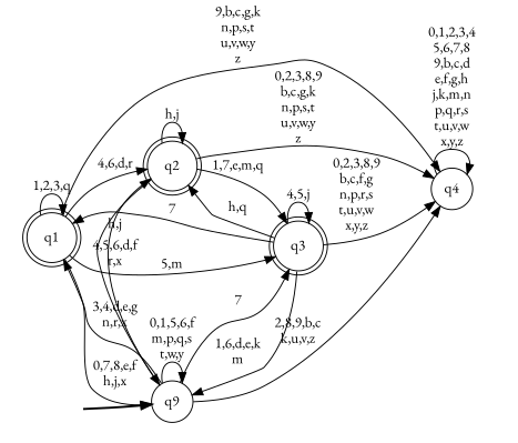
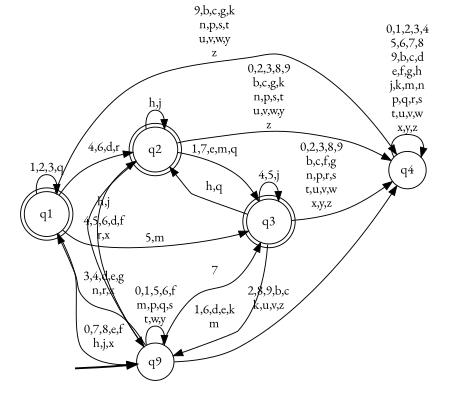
  digraph {
    fontname="EB Garamond"
    rankdir=LR
    node [fontname="EB Garamond" shape=doublecircle style="rounded,filled" color=black fillcolor=white]
    edge [fontname="EB Garamond"]
    __start0 [height=0 shape=none style=invis width=0 color="" fillcolor=""]
    n2 [label=q9 shape=circle style=filled]
    n3 [label=q1]
    n4 [label=q2]
    n5 [label=q3]
    n6 [label=q4 shape=circle style=filled]
    subgraph cluster_1 {
      nodesep=0.15
      ranksep=0.15
      style=invis
      __start0
      n2
    }
    __start0 -> n2 [penwidth=2]
    n2 -> n2 [label="0,1,5,6,f\nm,p,q,s\nt,w,y"]
    n2 -> n3 [label="3,4,d,e,g\nn,r,x"]
    n2 -> n4 [label="h,j"]
    n2 -> n5 [label=7]
    n2 -> n6 [label="2,8,9,b,c\nk,u,v,z"]
    n3 -> n2 [label="0,7,8,e,f\nh,j,x"]
    n3 -> n3 [label="1,2,3,q"]
    n3 -> n4 [label="4,6,d,r"]
    n3 -> n5 [label="5,m"]
    n3 -> n6 [label="9,b,c,g,k\nn,p,s,t\nu,v,w,y\nz"]
    n4 -> n2 [label="4,5,6,d,f\nr,x"]
    n4 -> n4 [label="h,j"]
    n4 -> n5 [label="1,7,e,m,q"]
    n4 -> n6 [label="0,2,3,8,9\nb,c,g,k\nn,p,s,t\nu,v,w,y\nz"]
    n5 -> n2 [label="1,6,d,e,k\nm"]
-   n5 -> n3 [label=7]
    n5 -> n4 [label="h,q"]
    n5 -> n5 [label="4,5,j"]
    n5 -> n6 [label="0,2,3,8,9\nb,c,f,g\nn,p,r,s\nt,u,v,w\nx,y,z"]
    n6 -> n6 [label="0,1,2,3,4\n5,6,7,8\n9,b,c,d\ne,f,g,h\nj,k,m,n\np,q,r,s\nt,u,v,w\nx,y,z"]
  }
